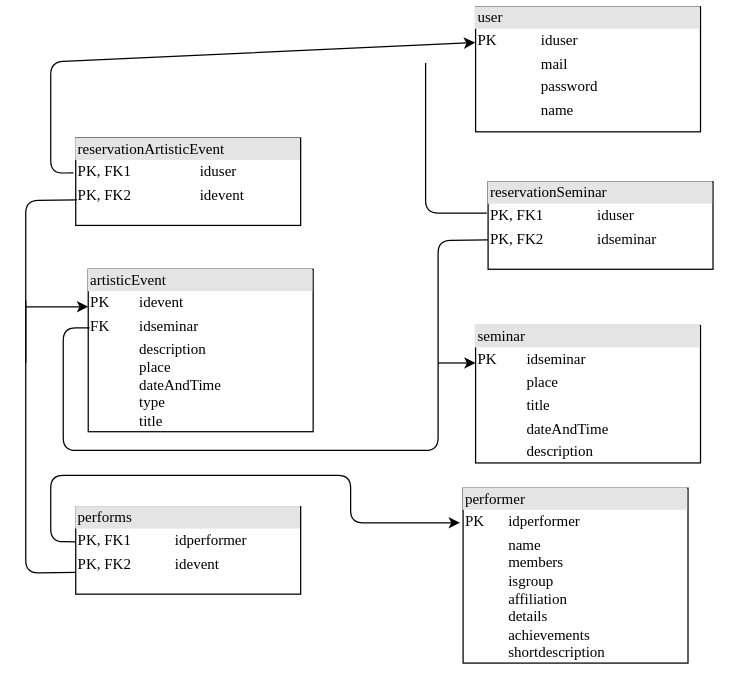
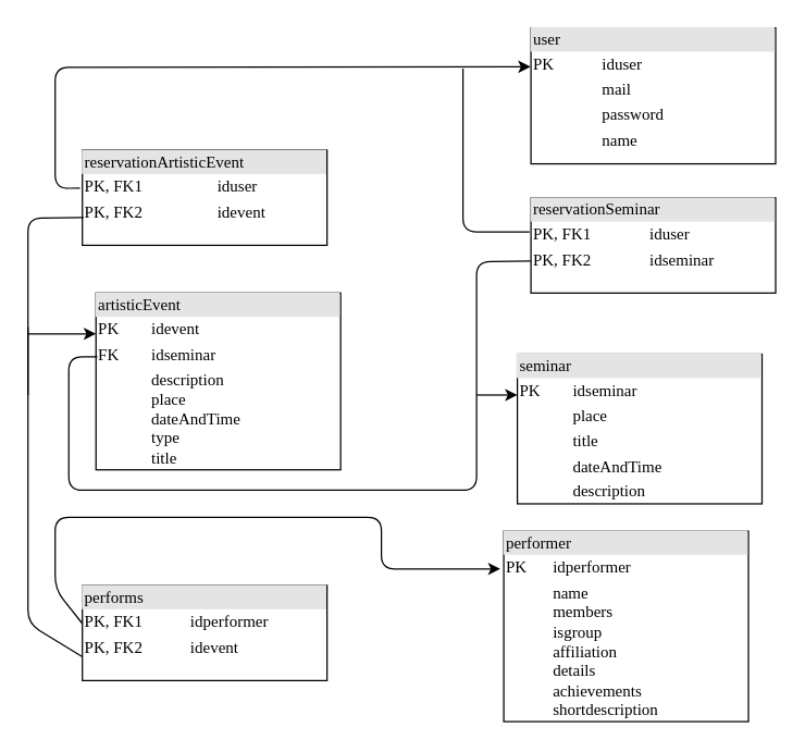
  <mxCell id="0" />
  <mxCell id="1" parent="0" />
  <mxCell id="2" value="&lt;div style=&quot;box-sizing: border-box ; width: 100% ; background: #e4e4e4 ; padding: 2px&quot;&gt;artisticEvent&lt;/div&gt;&lt;table style=&quot;width: 100% ; font-size: 1em&quot; cellpadding=&quot;2&quot; cellspacing=&quot;0&quot;&gt;&lt;tbody&gt;&lt;tr&gt;&lt;td&gt;PK&lt;br&gt;&lt;/td&gt;&lt;td&gt;idevent&lt;br&gt;&lt;/td&gt;&lt;/tr&gt;&lt;tr&gt;&lt;td&gt;FK&lt;/td&gt;&lt;td&gt;idseminar&lt;/td&gt;&lt;/tr&gt;&lt;tr&gt;&lt;td&gt;&lt;br&gt;&lt;/td&gt;&lt;td&gt;description&lt;br&gt;place&lt;br&gt;dateAndTime&lt;br&gt;type&lt;br&gt;title&lt;/td&gt;&lt;/tr&gt;&lt;/tbody&gt;&lt;/table&gt;" style="verticalAlign=top;align=left;overflow=fill;html=1;rounded=0;shadow=0;comic=0;labelBackgroundColor=none;strokeColor=#000000;strokeWidth=1;fillColor=#ffffff;fontFamily=Verdana;fontSize=12;fontColor=#000000;" parent="1" vertex="1"><mxGeometry x="70" y="215" width="180" height="130" as="geometry" /></mxCell>
- <mxCell id="3" value="&lt;div style=&quot;box-sizing: border-box ; width: 100% ; background: #e4e4e4 ; padding: 2px&quot;&gt;user&lt;/div&gt;&lt;table style=&quot;width: 100% ; font-size: 1em&quot; cellpadding=&quot;2&quot; cellspacing=&quot;0&quot;&gt;&lt;tbody&gt;&lt;tr&gt;&lt;td&gt;PK&lt;/td&gt;&lt;td&gt;iduser&lt;/td&gt;&lt;/tr&gt;&lt;tr&gt;&lt;td&gt;&lt;br&gt;&lt;/td&gt;&lt;td&gt;mail&lt;/td&gt;&lt;/tr&gt;&lt;tr&gt;&lt;td&gt;&lt;/td&gt;&lt;td&gt;password&lt;/td&gt;&lt;/tr&gt;&lt;tr&gt;&lt;td&gt;&lt;br&gt;&lt;/td&gt;&lt;td&gt;name&lt;br&gt;&lt;/td&gt;&lt;/tr&gt;&lt;tr&gt;&lt;td&gt;&lt;br&gt;&lt;/td&gt;&lt;td&gt;&lt;br&gt;&lt;/td&gt;&lt;/tr&gt;&lt;tr&gt;&lt;td&gt;&lt;br&gt;&lt;/td&gt;&lt;td&gt;&lt;br&gt;&lt;/td&gt;&lt;/tr&gt;&lt;/tbody&gt;&lt;/table&gt;" style="verticalAlign=top;align=left;overflow=fill;html=1;rounded=0;shadow=0;comic=0;labelBackgroundColor=none;strokeColor=#000000;strokeWidth=1;fillColor=#ffffff;fontFamily=Verdana;fontSize=12;fontColor=#000000;" parent="1" vertex="1"><mxGeometry x="380" y="5" width="180" height="100" as="geometry" /></mxCell>
+ <mxCell id="3" value="&lt;div style=&quot;box-sizing: border-box ; width: 100% ; background: #e4e4e4 ; padding: 2px&quot;&gt;user&lt;/div&gt;&lt;table style=&quot;width: 100% ; font-size: 1em&quot; cellpadding=&quot;2&quot; cellspacing=&quot;0&quot;&gt;&lt;tbody&gt;&lt;tr&gt;&lt;td&gt;PK&lt;/td&gt;&lt;td&gt;iduser&lt;/td&gt;&lt;/tr&gt;&lt;tr&gt;&lt;td&gt;&lt;br&gt;&lt;/td&gt;&lt;td&gt;mail&lt;/td&gt;&lt;/tr&gt;&lt;tr&gt;&lt;td&gt;&lt;/td&gt;&lt;td&gt;password&lt;/td&gt;&lt;/tr&gt;&lt;tr&gt;&lt;td&gt;&lt;br&gt;&lt;/td&gt;&lt;td&gt;name&lt;br&gt;&lt;/td&gt;&lt;/tr&gt;&lt;tr&gt;&lt;td&gt;&lt;br&gt;&lt;/td&gt;&lt;td&gt;&lt;br&gt;&lt;/td&gt;&lt;/tr&gt;&lt;tr&gt;&lt;td&gt;&lt;br&gt;&lt;/td&gt;&lt;td&gt;&lt;br&gt;&lt;/td&gt;&lt;/tr&gt;&lt;/tbody&gt;&lt;/table&gt;" style="verticalAlign=top;align=left;overflow=fill;html=1;rounded=0;shadow=0;comic=0;labelBackgroundColor=none;strokeColor=#000000;strokeWidth=1;fillColor=#ffffff;fontFamily=Verdana;fontSize=12;fontColor=#000000;" parent="1" vertex="1"><mxGeometry x="390" y="20" width="180" height="100" as="geometry" /></mxCell>
  <mxCell id="4" value="&lt;div style=&quot;box-sizing: border-box ; width: 100% ; background: #e4e4e4 ; padding: 2px&quot;&gt;reservationArtisticEvent&lt;/div&gt;&lt;table style=&quot;width: 100% ; font-size: 1em&quot; cellpadding=&quot;2&quot; cellspacing=&quot;0&quot;&gt;&lt;tbody&gt;&lt;tr&gt;&lt;td&gt;PK, FK1&lt;/td&gt;&lt;td&gt;iduser&lt;/td&gt;&lt;/tr&gt;&lt;tr&gt;&lt;td&gt;PK, FK2&lt;/td&gt;&lt;td&gt;idevent&lt;/td&gt;&lt;/tr&gt;&lt;tr&gt;&lt;td&gt;&lt;/td&gt;&lt;td&gt;&lt;br&gt;&lt;/td&gt;&lt;/tr&gt;&lt;tr&gt;&lt;td&gt;&lt;br&gt;&lt;/td&gt;&lt;td&gt;&lt;br&gt;&lt;/td&gt;&lt;/tr&gt;&lt;/tbody&gt;&lt;/table&gt;" style="verticalAlign=top;align=left;overflow=fill;html=1;rounded=0;shadow=0;comic=0;labelBackgroundColor=none;strokeColor=#000000;strokeWidth=1;fillColor=#ffffff;fontFamily=Verdana;fontSize=12;fontColor=#000000;" parent="1" vertex="1"><mxGeometry x="60" y="109.903" width="180" height="70" as="geometry" /></mxCell>
- <mxCell id="5" value="&lt;div style=&quot;box-sizing: border-box ; width: 100% ; background: #e4e4e4 ; padding: 2px&quot;&gt;performs&lt;/div&gt;&lt;table style=&quot;width: 100% ; font-size: 1em&quot; cellpadding=&quot;2&quot; cellspacing=&quot;0&quot;&gt;&lt;tbody&gt;&lt;tr&gt;&lt;td&gt;PK, FK1&lt;/td&gt;&lt;td&gt;idperformer&lt;/td&gt;&lt;/tr&gt;&lt;tr&gt;&lt;td&gt;PK, FK2&lt;/td&gt;&lt;td&gt;idevent&lt;/td&gt;&lt;/tr&gt;&lt;tr&gt;&lt;td&gt;&lt;/td&gt;&lt;td&gt;&lt;br&gt;&lt;/td&gt;&lt;/tr&gt;&lt;tr&gt;&lt;td&gt;&lt;br&gt;&lt;/td&gt;&lt;td&gt;&lt;br&gt;&lt;/td&gt;&lt;/tr&gt;&lt;/tbody&gt;&lt;/table&gt;" style="verticalAlign=top;align=left;overflow=fill;html=1;rounded=0;shadow=0;comic=0;labelBackgroundColor=none;strokeColor=#000000;strokeWidth=1;fillColor=#ffffff;fontFamily=Verdana;fontSize=12;fontColor=#000000;" parent="1" vertex="1"><mxGeometry x="60" y="405" width="180" height="70" as="geometry" /></mxCell>
+ <mxCell id="5" value="&lt;div style=&quot;box-sizing: border-box ; width: 100% ; background: #e4e4e4 ; padding: 2px&quot;&gt;performs&lt;/div&gt;&lt;table style=&quot;width: 100% ; font-size: 1em&quot; cellpadding=&quot;2&quot; cellspacing=&quot;0&quot;&gt;&lt;tbody&gt;&lt;tr&gt;&lt;td&gt;PK, FK1&lt;/td&gt;&lt;td&gt;idperformer&lt;/td&gt;&lt;/tr&gt;&lt;tr&gt;&lt;td&gt;PK, FK2&lt;/td&gt;&lt;td&gt;idevent&lt;/td&gt;&lt;/tr&gt;&lt;tr&gt;&lt;td&gt;&lt;/td&gt;&lt;td&gt;&lt;br&gt;&lt;/td&gt;&lt;/tr&gt;&lt;tr&gt;&lt;td&gt;&lt;br&gt;&lt;/td&gt;&lt;td&gt;&lt;br&gt;&lt;/td&gt;&lt;/tr&gt;&lt;/tbody&gt;&lt;/table&gt;" style="verticalAlign=top;align=left;overflow=fill;html=1;rounded=0;shadow=0;comic=0;labelBackgroundColor=none;strokeColor=#000000;strokeWidth=1;fillColor=#ffffff;fontFamily=Verdana;fontSize=12;fontColor=#000000;" parent="1" vertex="1"><mxGeometry x="60" y="430" width="180" height="70" as="geometry" /></mxCell>
  <mxCell id="6" value="&lt;div style=&quot;box-sizing: border-box ; width: 100% ; background: #e4e4e4 ; padding: 2px&quot;&gt;performer&lt;/div&gt;&lt;table style=&quot;width: 100% ; font-size: 1em&quot; cellpadding=&quot;2&quot; cellspacing=&quot;0&quot;&gt;&lt;tbody&gt;&lt;tr&gt;&lt;td&gt;PK&lt;/td&gt;&lt;td&gt;idperformer&lt;/td&gt;&lt;/tr&gt;&lt;tr&gt;&lt;td&gt;&lt;br&gt;&lt;/td&gt;&lt;td&gt;name&lt;br&gt;members&lt;br&gt;isgroup&lt;br&gt;affiliation&lt;br&gt;details&lt;br&gt;achievements&lt;br&gt;shortdescription&lt;br&gt;&lt;br&gt;&lt;/td&gt;&lt;/tr&gt;&lt;tr&gt;&lt;td&gt;&lt;/td&gt;&lt;td&gt;&lt;br&gt;&lt;br&gt;&lt;/td&gt;&lt;/tr&gt;&lt;/tbody&gt;&lt;/table&gt;" style="verticalAlign=top;align=left;overflow=fill;html=1;rounded=0;shadow=0;comic=0;labelBackgroundColor=none;strokeColor=#000000;strokeWidth=1;fillColor=#ffffff;fontFamily=Verdana;fontSize=12;fontColor=#000000;" parent="1" vertex="1"><mxGeometry x="370" y="390.164" width="180" height="140" as="geometry" /></mxCell>
  <mxCell id="7" value="&lt;div style=&quot;box-sizing: border-box ; width: 100% ; background: #e4e4e4 ; padding: 2px&quot;&gt;seminar&lt;/div&gt;&lt;table style=&quot;width: 100% ; font-size: 1em&quot; cellpadding=&quot;2&quot; cellspacing=&quot;0&quot;&gt;&lt;tbody&gt;&lt;tr&gt;&lt;td&gt;PK&lt;/td&gt;&lt;td&gt;idseminar&lt;/td&gt;&lt;/tr&gt;&lt;tr&gt;&lt;td&gt;&lt;br&gt;&lt;/td&gt;&lt;td&gt;place&lt;/td&gt;&lt;/tr&gt;&lt;tr&gt;&lt;td&gt;&lt;/td&gt;&lt;td&gt;title&lt;/td&gt;&lt;/tr&gt;&lt;tr&gt;&lt;td&gt;&lt;br&gt;&lt;/td&gt;&lt;td&gt;dateAndTime&lt;br&gt;&lt;/td&gt;&lt;/tr&gt;&lt;tr&gt;&lt;td&gt;&lt;br&gt;&lt;/td&gt;&lt;td&gt;description&lt;br&gt;&lt;/td&gt;&lt;/tr&gt;&lt;/tbody&gt;&lt;/table&gt;" style="verticalAlign=top;align=left;overflow=fill;html=1;rounded=0;shadow=0;comic=0;labelBackgroundColor=none;strokeColor=#000000;strokeWidth=1;fillColor=#ffffff;fontFamily=Verdana;fontSize=12;fontColor=#000000;" parent="1" vertex="1"><mxGeometry x="380" y="260" width="180" height="110" as="geometry" /></mxCell>
  <mxCell id="8" value="&lt;div style=&quot;box-sizing: border-box ; width: 100% ; background: #e4e4e4 ; padding: 2px&quot;&gt;reservationSeminar&lt;/div&gt;&lt;table style=&quot;width: 100% ; font-size: 1em&quot; cellpadding=&quot;2&quot; cellspacing=&quot;0&quot;&gt;&lt;tbody&gt;&lt;tr&gt;&lt;td&gt;PK, FK1&lt;/td&gt;&lt;td&gt;iduser&lt;/td&gt;&lt;/tr&gt;&lt;tr&gt;&lt;td&gt;PK, FK2&lt;/td&gt;&lt;td&gt;idseminar&lt;/td&gt;&lt;/tr&gt;&lt;tr&gt;&lt;td&gt;&lt;/td&gt;&lt;td&gt;&lt;br&gt;&lt;/td&gt;&lt;/tr&gt;&lt;tr&gt;&lt;td&gt;&lt;br&gt;&lt;/td&gt;&lt;td&gt;&lt;br&gt;&lt;/td&gt;&lt;/tr&gt;&lt;tr&gt;&lt;td&gt;&lt;br&gt;&lt;/td&gt;&lt;td&gt;&lt;br&gt;&lt;/td&gt;&lt;/tr&gt;&lt;tr&gt;&lt;td&gt;&lt;br&gt;&lt;/td&gt;&lt;td&gt;&lt;br&gt;&lt;/td&gt;&lt;/tr&gt;&lt;/tbody&gt;&lt;/table&gt;" style="verticalAlign=top;align=left;overflow=fill;html=1;rounded=0;shadow=0;comic=0;labelBackgroundColor=none;strokeColor=#000000;strokeWidth=1;fillColor=#ffffff;fontFamily=Verdana;fontSize=12;fontColor=#000000;" parent="1" vertex="1"><mxGeometry x="390" y="145" width="180" height="70" as="geometry" /></mxCell>
  <mxCell id="9" value="" style="endArrow=classic;html=1;exitX=-0.01;exitY=0.4;exitDx=0;exitDy=0;exitPerimeter=0;entryX=-0.002;entryY=0.286;entryDx=0;entryDy=0;entryPerimeter=0;" edge="1" parent="1" source="4" target="3"><mxGeometry width="50" height="50" relative="1" as="geometry"><mxPoint x="40" y="140" as="sourcePoint" /><mxPoint x="390" y="-25" as="targetPoint" /><Array as="points"><mxPoint x="40" y="138" /><mxPoint x="40" y="49" /></Array></mxGeometry></mxCell>
  <mxCell id="10" value="" style="endArrow=none;html=1;" edge="1" parent="1"><mxGeometry width="50" height="50" relative="1" as="geometry"><mxPoint x="389" y="170" as="sourcePoint" /><mxPoint x="340" y="50" as="targetPoint" /><Array as="points"><mxPoint x="340" y="170" /></Array></mxGeometry></mxCell>
  <mxCell id="11" value="" style="endArrow=classic;html=1;entryX=-0.014;entryY=0.198;entryDx=0;entryDy=0;entryPerimeter=0;exitX=0;exitY=0.401;exitDx=0;exitDy=0;exitPerimeter=0;" edge="1" parent="1" source="5" target="6"><mxGeometry width="50" height="50" relative="1" as="geometry"><mxPoint x="120" y="620" as="sourcePoint" /><mxPoint x="170" y="570" as="targetPoint" /><Array as="points"><mxPoint x="40" y="433" /><mxPoint x="40" y="380" /><mxPoint x="280" y="380" /><mxPoint x="280" y="418" /></Array></mxGeometry></mxCell>
  <mxCell id="12" value="" style="endArrow=none;html=1;exitX=0;exitY=0.75;exitDx=0;exitDy=0;endFill=0;" edge="1" parent="1" source="5"><mxGeometry width="50" height="50" relative="1" as="geometry"><mxPoint x="-30" y="390" as="sourcePoint" /><mxPoint x="20" y="240" as="targetPoint" /><Array as="points"><mxPoint x="20" y="458" /><mxPoint x="20" y="282" /></Array></mxGeometry></mxCell>
  <mxCell id="13" value="" style="endArrow=none;html=1;entryX=0.005;entryY=0.709;entryDx=0;entryDy=0;entryPerimeter=0;" edge="1" parent="1" target="4"><mxGeometry width="50" height="50" relative="1" as="geometry"><mxPoint x="20" y="290" as="sourcePoint" /><mxPoint x="50" y="160" as="targetPoint" /><Array as="points"><mxPoint x="20" y="160" /></Array></mxGeometry></mxCell>
  <mxCell id="14" value="" style="endArrow=classic;html=1;entryX=0;entryY=0.231;entryDx=0;entryDy=0;entryPerimeter=0;" edge="1" parent="1" target="2"><mxGeometry width="50" height="50" relative="1" as="geometry"><mxPoint x="20" y="245" as="sourcePoint" /><mxPoint x="0" y="250" as="targetPoint" /></mxGeometry></mxCell>
  <mxCell id="15" value="" style="endArrow=classic;html=1;entryX=0;entryY=0.231;entryDx=0;entryDy=0;entryPerimeter=0;" edge="1" parent="1"><mxGeometry width="50" height="50" relative="1" as="geometry"><mxPoint x="350" y="290" as="sourcePoint" /><mxPoint x="380" y="290" as="targetPoint" /></mxGeometry></mxCell>
  <mxCell id="16" value="" style="endArrow=none;html=1;exitX=0.006;exitY=0.361;exitDx=0;exitDy=0;exitPerimeter=0;entryX=-0.001;entryY=0.664;entryDx=0;entryDy=0;entryPerimeter=0;" edge="1" parent="1" source="2" target="8"><mxGeometry width="50" height="50" relative="1" as="geometry"><mxPoint x="280" y="280" as="sourcePoint" /><mxPoint x="350" y="160" as="targetPoint" /><Array as="points"><mxPoint x="50" y="262" /><mxPoint x="50" y="360" /><mxPoint x="350" y="360" /><mxPoint x="350" y="192" /></Array></mxGeometry></mxCell>
